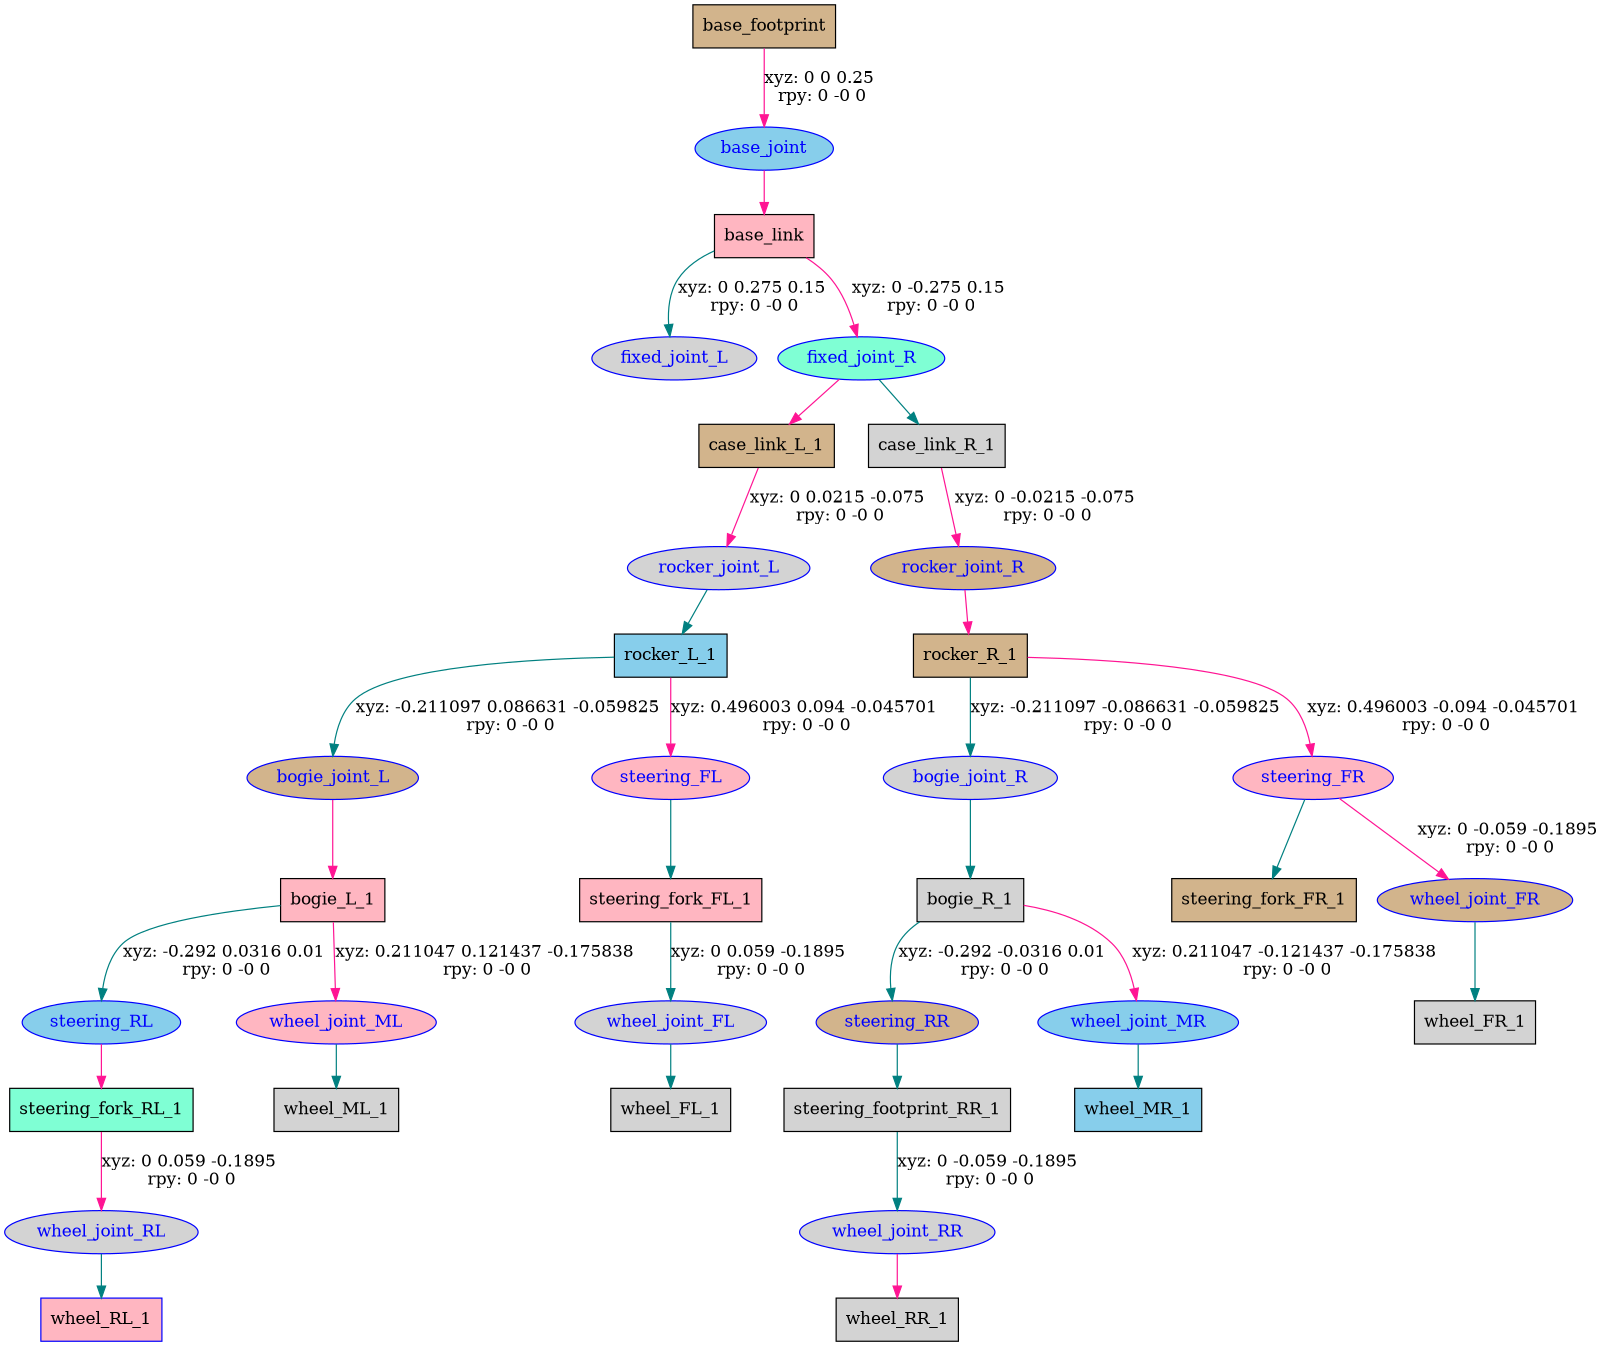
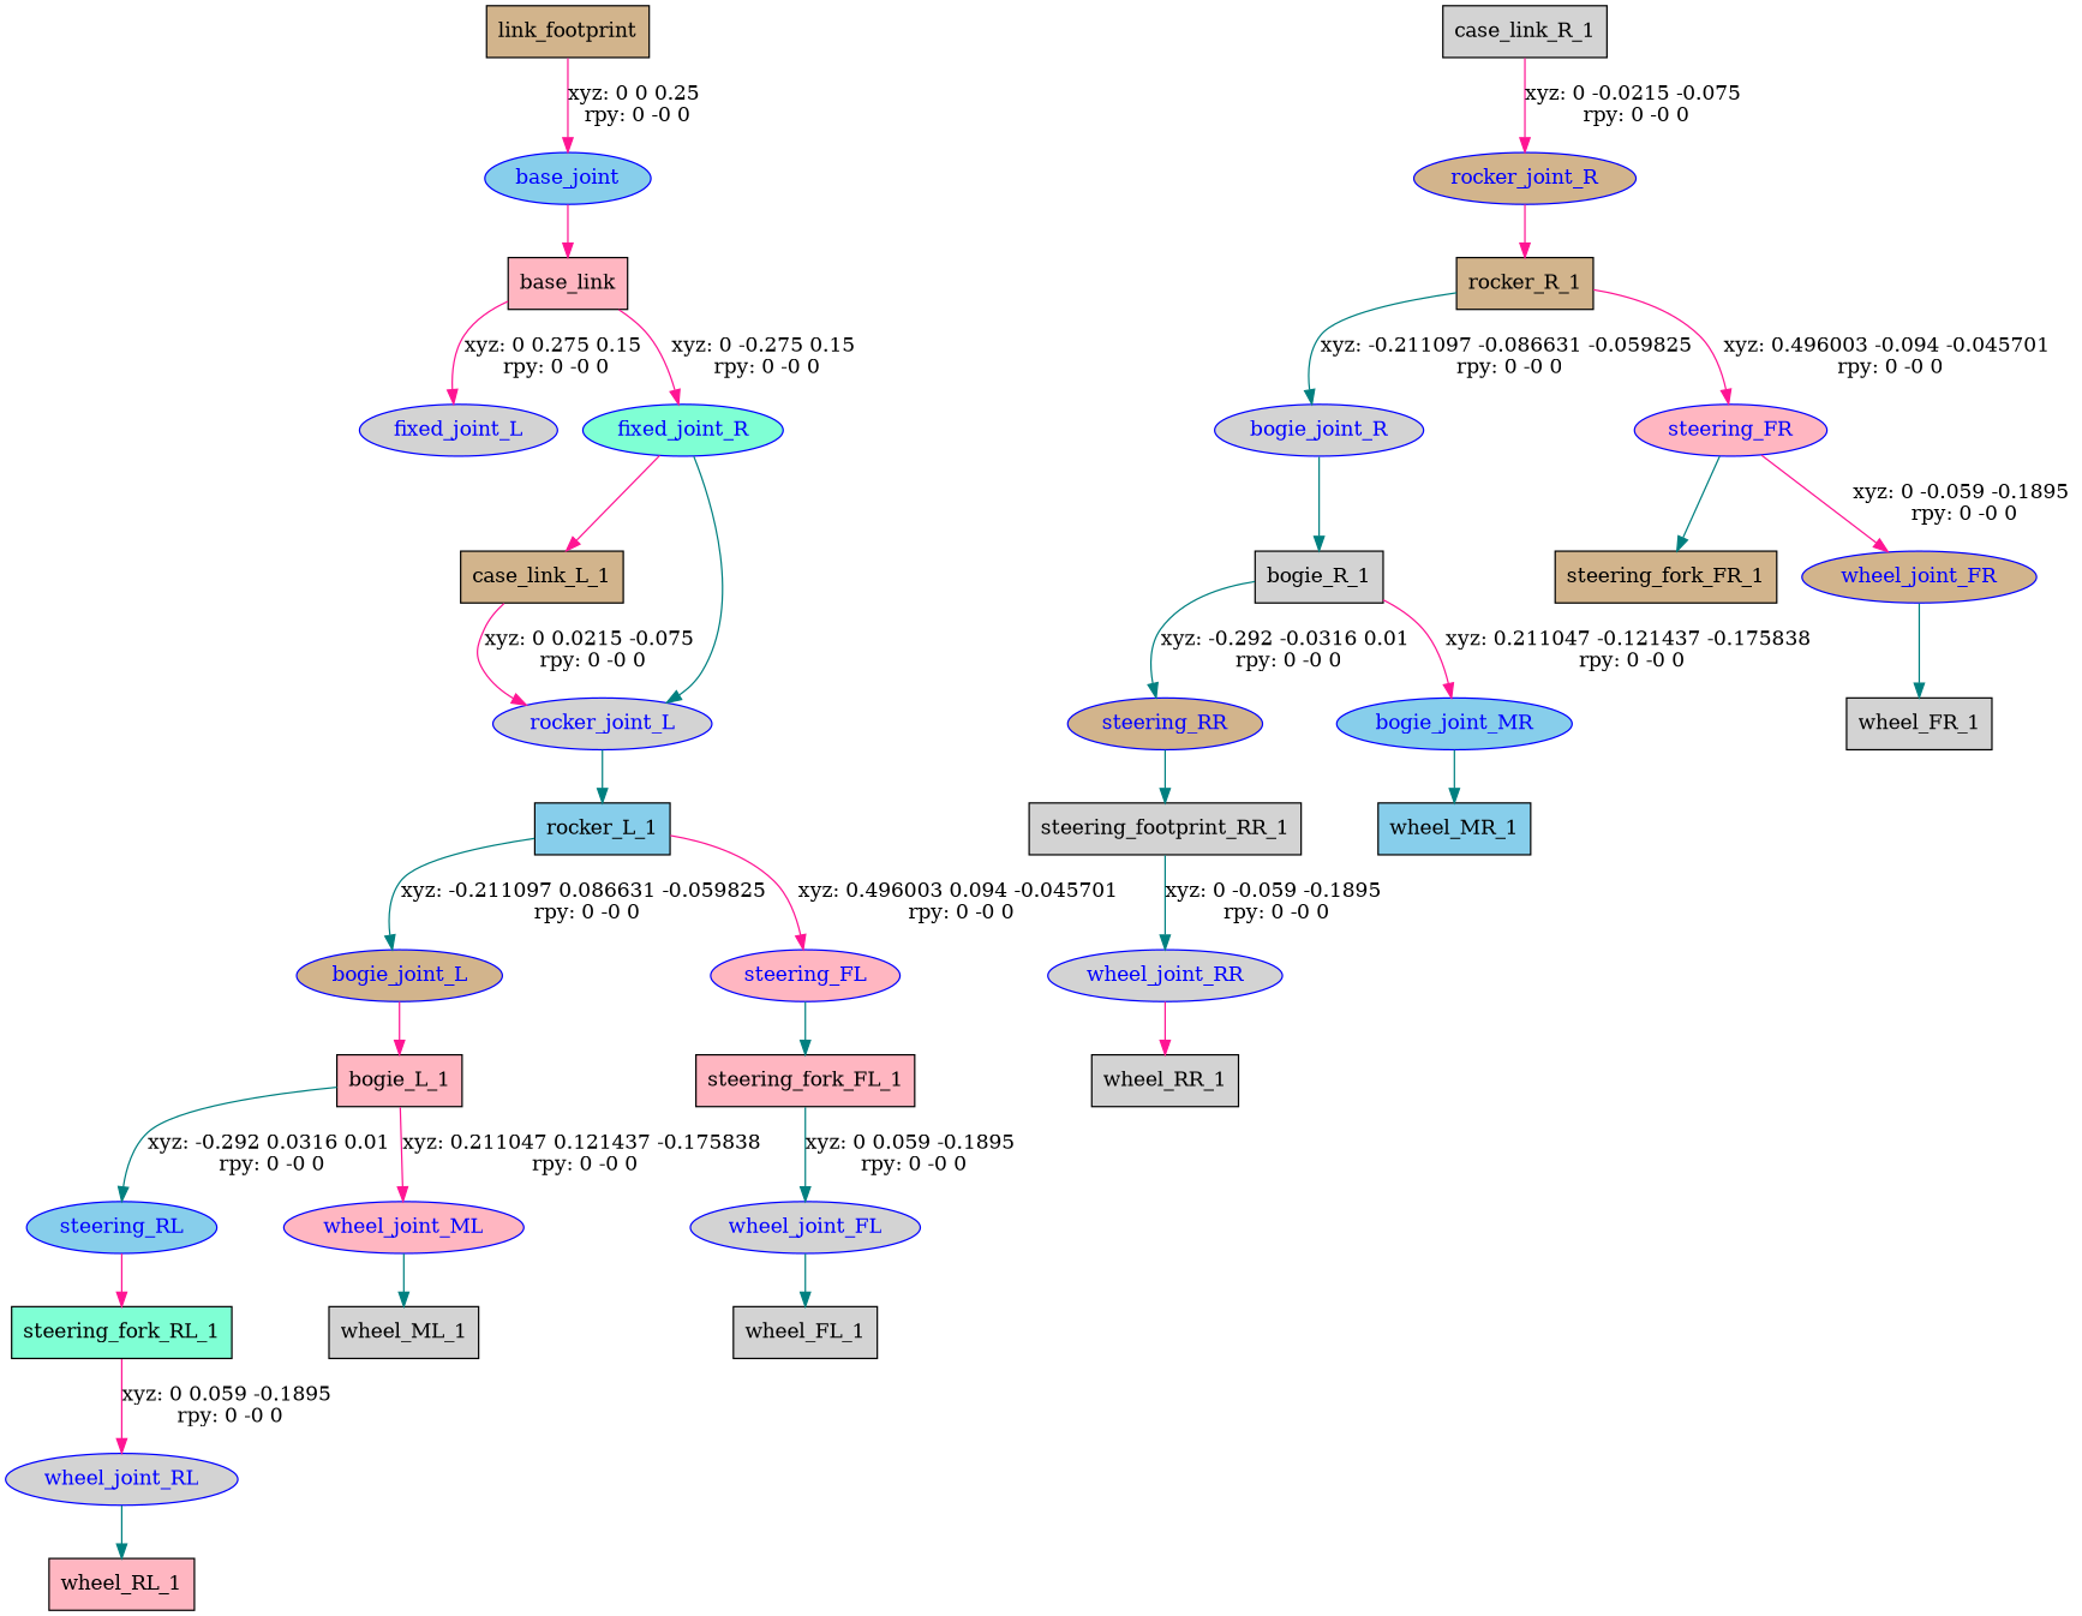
  digraph {
    node [fillcolor=lightgrey shape=box style=filled]
    edge [color=teal]
-   n1 [fillcolor=tan label=base_footprint]
+   n1 [fillcolor=tan label=link_footprint]
    base_joint [color=blue fillcolor=skyblue fontcolor=blue shape=ellipse]
    n3 [fillcolor=lightpink label=base_link]
    fixed_joint_L [color=blue fontcolor=blue shape=ellipse]
    fixed_joint_R [color=blue fillcolor=aquamarine fontcolor=blue shape=ellipse]
    n6 [fillcolor=tan label=case_link_L_1]
    n7 [label=case_link_R_1]
    rocker_joint_L [color=blue fontcolor=blue shape=ellipse]
    n9 [fillcolor=skyblue label=rocker_L_1]
    bogie_joint_L [color=blue fillcolor=tan fontcolor=blue shape=ellipse]
    steering_FL [color=blue fillcolor=lightpink fontcolor=blue shape=ellipse]
    n12 [fillcolor=lightpink label=bogie_L_1]
    n13 [fillcolor=lightpink label=steering_fork_FL_1]
    steering_RL [color=blue fillcolor=skyblue fontcolor=blue shape=ellipse]
    wheel_joint_ML [color=blue fillcolor=lightpink fontcolor=blue shape=ellipse]
    n16 [fillcolor=aquamarine label=steering_fork_RL_1]
    n17 [label=wheel_ML_1]
    wheel_joint_RL [color=blue fontcolor=blue shape=ellipse]
-   n19 [fillcolor=lightpink label=wheel_RL_1 color=blue]
+   n19 [fillcolor=lightpink label=wheel_RL_1]
    wheel_joint_FL [color=blue fontcolor=blue shape=ellipse]
    n21 [label=wheel_FL_1]
    rocker_joint_R [color=blue fillcolor=tan fontcolor=blue shape=ellipse]
    n23 [fillcolor=tan label=rocker_R_1]
    bogie_joint_R [color=blue fontcolor=blue shape=ellipse]
    steering_FR [color=blue fillcolor=lightpink fontcolor=blue shape=ellipse]
    n26 [label=bogie_R_1]
    n27 [fillcolor=tan label=steering_fork_FR_1]
    wheel_joint_FR [color=blue fillcolor=tan fontcolor=blue shape=ellipse]
    steering_RR [color=blue fillcolor=tan fontcolor=blue shape=ellipse]
-   wheel_joint_MR [color=blue fillcolor=skyblue fontcolor=blue shape=ellipse]
+   wheel_joint_MR [color=blue fillcolor=skyblue fontcolor=blue shape=ellipse label=bogie_joint_MR]
    n31 [label=steering_footprint_RR_1]
    n32 [fillcolor=skyblue label=wheel_MR_1]
    wheel_joint_RR [color=blue fontcolor=blue shape=ellipse]
    n34 [label=wheel_RR_1]
    n35 [label=wheel_FR_1]
    n1 -> base_joint [color=deeppink label="xyz: 0 0 0.25 \nrpy: 0 -0 0"]
    base_joint -> n3 [color=deeppink]
-   n3 -> fixed_joint_L [label="xyz: 0 0.275 0.15 \nrpy: 0 -0 0"]
+   n3 -> fixed_joint_L [color=deeppink label="xyz: 0 0.275 0.15 \nrpy: 0 -0 0"]
    n3 -> fixed_joint_R [color=deeppink label="xyz: 0 -0.275 0.15 \nrpy: 0 -0 0"]
    fixed_joint_R -> n6 [color=deeppink]
-   fixed_joint_R -> n7
+   fixed_joint_R -> rocker_joint_L
    n6 -> rocker_joint_L [color=deeppink label="xyz: 0 0.0215 -0.075 \nrpy: 0 -0 0"]
    n7 -> rocker_joint_R [color=deeppink label="xyz: 0 -0.0215 -0.075 \nrpy: 0 -0 0"]
    rocker_joint_L -> n9
    n9 -> bogie_joint_L [label="xyz: -0.211097 0.086631 -0.059825 \nrpy: 0 -0 0"]
    n9 -> steering_FL [color=deeppink label="xyz: 0.496003 0.094 -0.045701 \nrpy: 0 -0 0"]
    bogie_joint_L -> n12 [color=deeppink]
    steering_FL -> n13
    n12 -> steering_RL [label="xyz: -0.292 0.0316 0.01 \nrpy: 0 -0 0"]
    n12 -> wheel_joint_ML [color=deeppink label="xyz: 0.211047 0.121437 -0.175838 \nrpy: 0 -0 0"]
    n13 -> wheel_joint_FL [label="xyz: 0 0.059 -0.1895 \nrpy: 0 -0 0"]
    steering_RL -> n16 [color=deeppink]
    wheel_joint_ML -> n17
    n16 -> wheel_joint_RL [color=deeppink label="xyz: 0 0.059 -0.1895 \nrpy: 0 -0 0"]
    wheel_joint_RL -> n19
    wheel_joint_FL -> n21
    rocker_joint_R -> n23 [color=deeppink]
    n23 -> bogie_joint_R [label="xyz: -0.211097 -0.086631 -0.059825 \nrpy: 0 -0 0"]
    n23 -> steering_FR [color=deeppink label="xyz: 0.496003 -0.094 -0.045701 \nrpy: 0 -0 0"]
    bogie_joint_R -> n26
    steering_FR -> n27
    steering_FR -> wheel_joint_FR [color=deeppink label="xyz: 0 -0.059 -0.1895 \nrpy: 0 -0 0"]
    n26 -> steering_RR [label="xyz: -0.292 -0.0316 0.01 \nrpy: 0 -0 0"]
    n26 -> wheel_joint_MR [color=deeppink label="xyz: 0.211047 -0.121437 -0.175838 \nrpy: 0 -0 0"]
    wheel_joint_FR -> n35
    steering_RR -> n31
    wheel_joint_MR -> n32
    n31 -> wheel_joint_RR [label="xyz: 0 -0.059 -0.1895 \nrpy: 0 -0 0"]
    wheel_joint_RR -> n34 [color=deeppink]
  }
